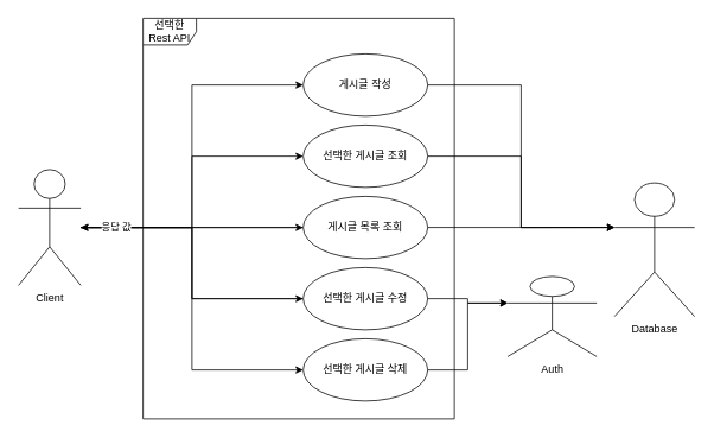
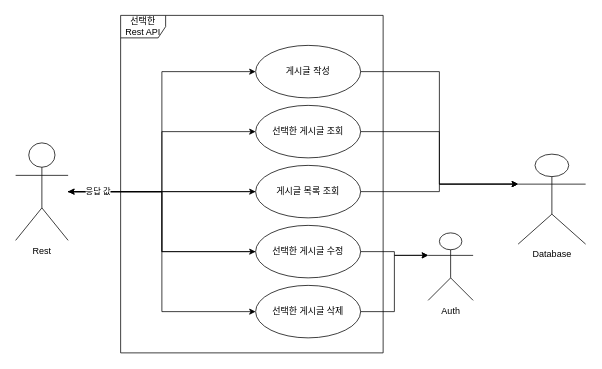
  <mxCell id="0" />
  <mxCell id="1" parent="0" />
  <mxCell id="2" style="edgeStyle=orthogonalEdgeStyle;rounded=0;orthogonalLoop=1;jettySize=auto;html=1;entryX=0;entryY=0.5;entryDx=0;entryDy=0;" edge="1" parent="1" source="7" target="8"><mxGeometry relative="1" as="geometry" /></mxCell>
  <mxCell id="3" style="edgeStyle=orthogonalEdgeStyle;rounded=0;orthogonalLoop=1;jettySize=auto;html=1;entryX=0;entryY=0.5;entryDx=0;entryDy=0;" edge="1" parent="1" source="7" target="11"><mxGeometry relative="1" as="geometry" /></mxCell>
  <mxCell id="4" style="edgeStyle=orthogonalEdgeStyle;rounded=0;orthogonalLoop=1;jettySize=auto;html=1;entryX=0;entryY=0.5;entryDx=0;entryDy=0;" edge="1" parent="1" source="7" target="15"><mxGeometry relative="1" as="geometry" /></mxCell>
  <mxCell id="5" style="edgeStyle=orthogonalEdgeStyle;rounded=0;orthogonalLoop=1;jettySize=auto;html=1;entryX=0;entryY=0.5;entryDx=0;entryDy=0;" edge="1" parent="1" source="7" target="14"><mxGeometry relative="1" as="geometry" /></mxCell>
  <mxCell id="6" style="edgeStyle=orthogonalEdgeStyle;rounded=0;orthogonalLoop=1;jettySize=auto;html=1;entryX=0;entryY=0.5;entryDx=0;entryDy=0;" edge="1" parent="1" source="7" target="9"><mxGeometry relative="1" as="geometry" /></mxCell>
- <mxCell id="7" value="Client" style="shape=umlActor;verticalLabelPosition=bottom;verticalAlign=top;html=1;" vertex="1" parent="1"><mxGeometry x="20" y="190" width="70" height="130" as="geometry" /></mxCell>
+ <mxCell id="7" value="Rest" style="shape=umlActor;verticalLabelPosition=bottom;verticalAlign=top;html=1;" vertex="1" parent="1"><mxGeometry x="20" y="190" width="70" height="130" as="geometry" /></mxCell>
  <mxCell id="8" value="게시글 작성" style="ellipse;whiteSpace=wrap;html=1;" vertex="1" parent="1"><mxGeometry x="340" y="60" width="140" height="70" as="geometry" /></mxCell>
  <mxCell id="9" value="선택한 게시글 조회" style="ellipse;whiteSpace=wrap;html=1;" vertex="1" parent="1"><mxGeometry x="340" y="140" width="140" height="70" as="geometry" /></mxCell>
  <mxCell id="10" style="edgeStyle=orthogonalEdgeStyle;rounded=0;orthogonalLoop=1;jettySize=auto;html=1;" edge="1" parent="1" source="11"><mxGeometry relative="1" as="geometry"><mxPoint x="90" y="255" as="targetPoint" /></mxGeometry></mxCell>
  <mxCell id="11" value="게시글 목록 조회" style="ellipse;whiteSpace=wrap;html=1;" vertex="1" parent="1"><mxGeometry x="340" y="220" width="140" height="70" as="geometry" /></mxCell>
  <mxCell id="12" style="edgeStyle=orthogonalEdgeStyle;rounded=0;orthogonalLoop=1;jettySize=auto;html=1;" edge="1" parent="1" source="14" target="7"><mxGeometry relative="1" as="geometry" /></mxCell>
  <mxCell id="13" value="응답 값" style="edgeLabel;html=1;align=center;verticalAlign=middle;resizable=0;points=[];" vertex="1" connectable="0" parent="12"><mxGeometry x="0.764" y="-1" relative="1" as="geometry"><mxPoint as="offset" /></mxGeometry></mxCell>
  <mxCell id="14" value="선택한 게시글 수정" style="ellipse;whiteSpace=wrap;html=1;" vertex="1" parent="1"><mxGeometry x="340" y="300" width="140" height="70" as="geometry" /></mxCell>
  <mxCell id="15" value="선택한 게시글 삭제" style="ellipse;whiteSpace=wrap;html=1;" vertex="1" parent="1"><mxGeometry x="340" y="380" width="140" height="70" as="geometry" /></mxCell>
  <mxCell id="16" value="선택한 Rest API" style="shape=umlFrame;whiteSpace=wrap;html=1;pointerEvents=0;" vertex="1" parent="1"><mxGeometry x="160" y="20" width="350" height="450" as="geometry" /></mxCell>
- <mxCell id="17" value="Database" style="shape=umlActor;verticalLabelPosition=bottom;verticalAlign=top;html=1;" vertex="1" parent="1"><mxGeometry x="690" y="205" width="90" height="150" as="geometry" /></mxCell>
+ <mxCell id="17" value="Database" style="shape=umlActor;verticalLabelPosition=bottom;verticalAlign=top;html=1;" vertex="1" parent="1"><mxGeometry x="690" y="205" width="90" height="120" as="geometry" /></mxCell>
  <mxCell id="18" style="edgeStyle=orthogonalEdgeStyle;rounded=0;orthogonalLoop=1;jettySize=auto;html=1;entryX=0;entryY=0.333;entryDx=0;entryDy=0;entryPerimeter=0;" edge="1" parent="1" source="8" target="17"><mxGeometry relative="1" as="geometry"><mxPoint x="610" y="190" as="targetPoint" /></mxGeometry></mxCell>
  <mxCell id="19" style="edgeStyle=orthogonalEdgeStyle;rounded=0;orthogonalLoop=1;jettySize=auto;html=1;entryX=0;entryY=0.333;entryDx=0;entryDy=0;entryPerimeter=0;" edge="1" parent="1" source="11" target="17"><mxGeometry relative="1" as="geometry" /></mxCell>
  <mxCell id="20" style="edgeStyle=orthogonalEdgeStyle;rounded=0;orthogonalLoop=1;jettySize=auto;html=1;entryX=0;entryY=0.333;entryDx=0;entryDy=0;entryPerimeter=0;" edge="1" parent="1" source="9" target="17"><mxGeometry relative="1" as="geometry" /></mxCell>
  <mxCell id="21" style="edgeStyle=orthogonalEdgeStyle;rounded=0;orthogonalLoop=1;jettySize=auto;html=1;entryX=0;entryY=0.333;entryDx=0;entryDy=0;entryPerimeter=0;" edge="1" parent="1" source="14" target="23"><mxGeometry relative="1" as="geometry"><mxPoint x="600" y="350" as="targetPoint" /></mxGeometry></mxCell>
  <mxCell id="22" style="edgeStyle=orthogonalEdgeStyle;rounded=0;orthogonalLoop=1;jettySize=auto;html=1;entryX=0;entryY=0.333;entryDx=0;entryDy=0;entryPerimeter=0;" edge="1" parent="1" source="15" target="23"><mxGeometry relative="1" as="geometry" /></mxCell>
- <mxCell id="23" value="Auth" style="shape=umlActor;verticalLabelPosition=bottom;verticalAlign=top;html=1;" vertex="1" parent="1"><mxGeometry x="570" y="310" width="100" height="90" as="geometry" /></mxCell>
+ <mxCell id="23" value="Auth" style="shape=umlActor;verticalLabelPosition=bottom;verticalAlign=top;html=1;" vertex="1" parent="1"><mxGeometry x="570" y="310" width="60" height="90" as="geometry" /></mxCell>
